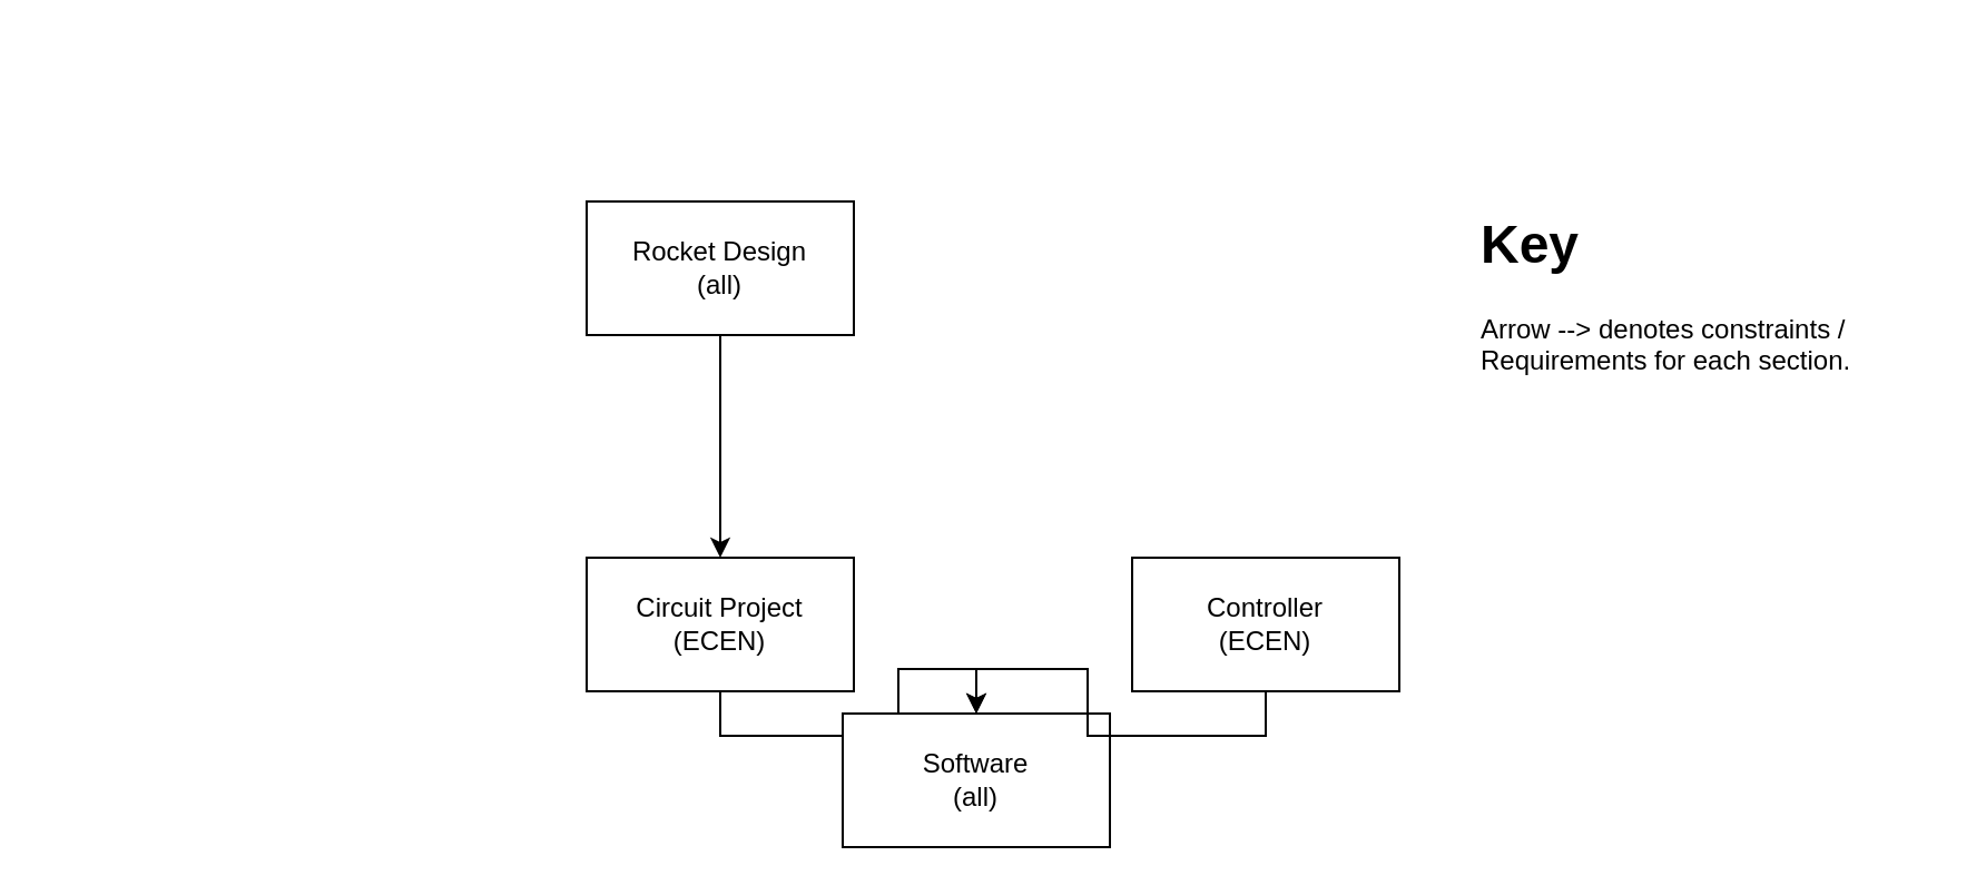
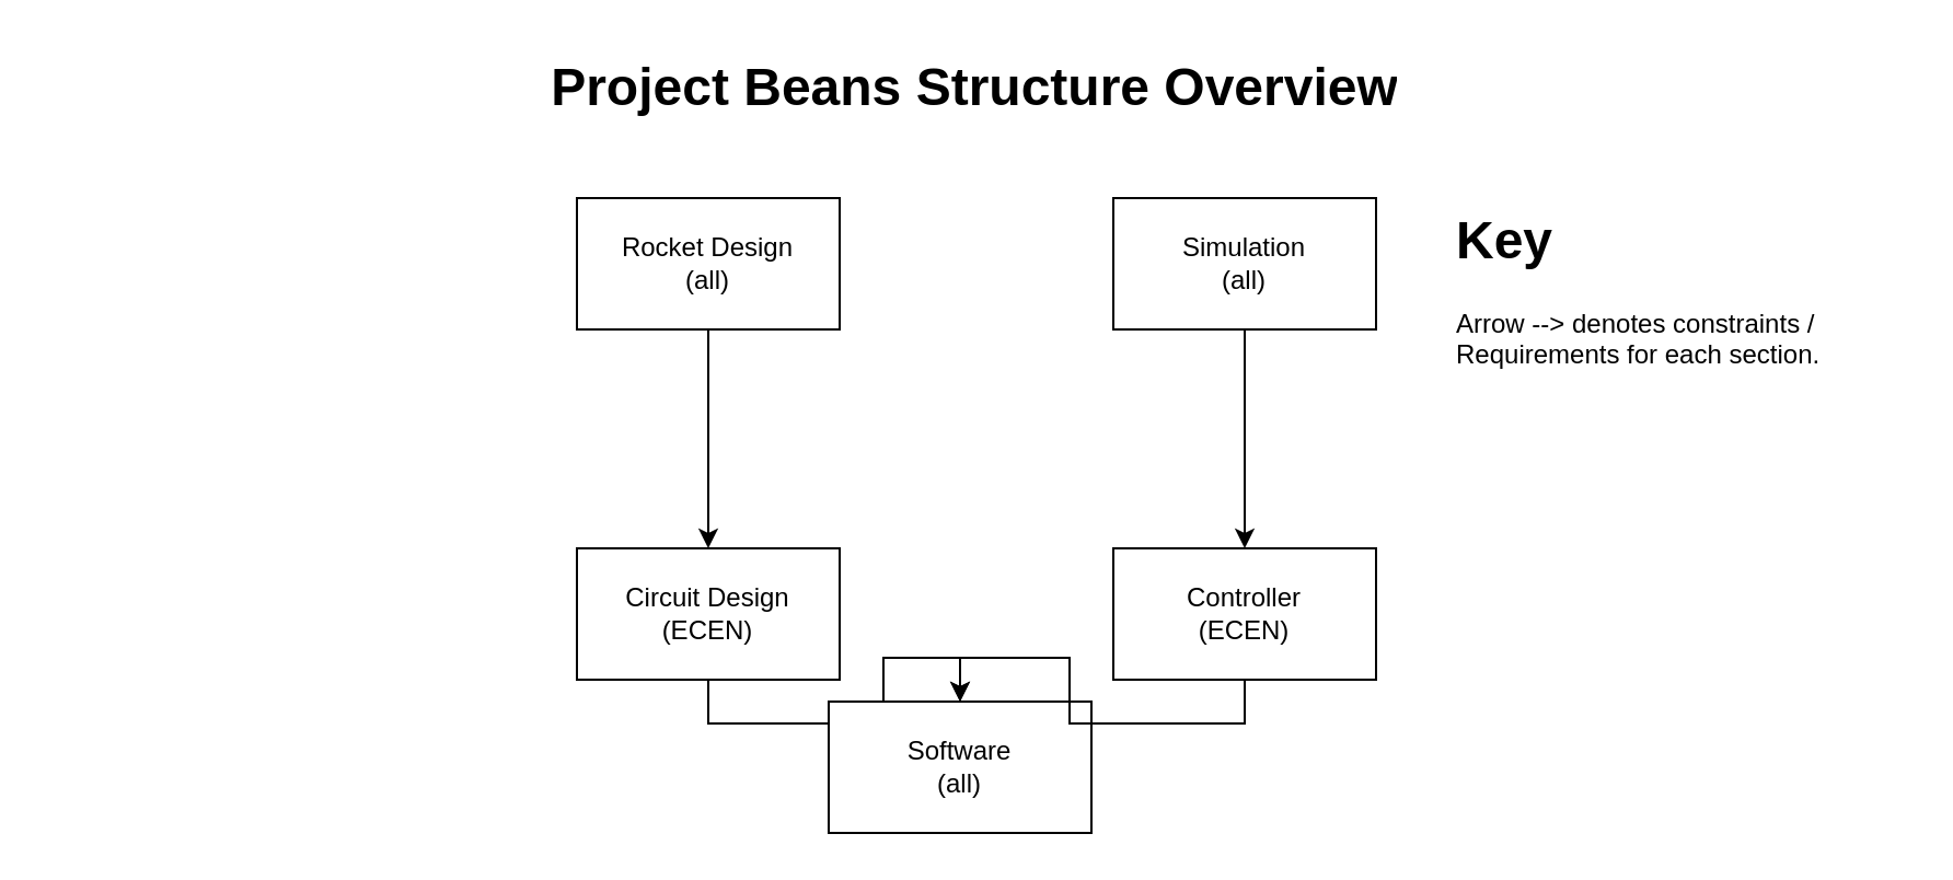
  <mxCell id="0" />
  <mxCell id="1" parent="0" />
  <mxCell id="2" style="edgeStyle=orthogonalEdgeStyle;rounded=0;orthogonalLoop=1;jettySize=auto;html=1;" edge="1" parent="1" source="3" target="4"><mxGeometry relative="1" as="geometry" /></mxCell>
- <mxCell id="3" value="Circuit Project&lt;br&gt;(ECEN)" style="rounded=0;whiteSpace=wrap;html=1;" vertex="1" parent="1"><mxGeometry x="263" y="250" width="120" height="60" as="geometry" /></mxCell>
+ <mxCell id="3" value="Circuit Design&lt;br&gt;(ECEN)" style="rounded=0;whiteSpace=wrap;html=1;" vertex="1" parent="1"><mxGeometry x="263" y="250" width="120" height="60" as="geometry" /></mxCell>
  <mxCell id="4" value="Software&lt;br&gt;(all)" style="rounded=0;whiteSpace=wrap;html=1;" vertex="1" parent="1"><mxGeometry x="378" y="320" width="120" height="60" as="geometry" /></mxCell>
  <mxCell id="5" style="edgeStyle=orthogonalEdgeStyle;rounded=0;orthogonalLoop=1;jettySize=auto;html=1;" edge="1" parent="1" source="6" target="3"><mxGeometry relative="1" as="geometry" /></mxCell>
  <mxCell id="6" value="Rocket Design&lt;br&gt;(all)" style="rounded=0;whiteSpace=wrap;html=1;" vertex="1" parent="1"><mxGeometry x="263" y="90" width="120" height="60" as="geometry" /></mxCell>
  <mxCell id="7" style="edgeStyle=orthogonalEdgeStyle;rounded=0;orthogonalLoop=1;jettySize=auto;html=1;exitX=0.5;exitY=1;exitDx=0;exitDy=0;" edge="1" parent="1" source="8" target="4"><mxGeometry relative="1" as="geometry" /></mxCell>
  <mxCell id="8" value="Controller&lt;br&gt;(ECEN)" style="rounded=0;whiteSpace=wrap;html=1;" vertex="1" parent="1"><mxGeometry x="508" y="250" width="120" height="60" as="geometry" /></mxCell>
+ <mxCell id="9" style="edgeStyle=orthogonalEdgeStyle;rounded=0;orthogonalLoop=1;jettySize=auto;html=1;" edge="1" parent="1" source="10" target="8"><mxGeometry relative="1" as="geometry" /></mxCell>
+ <mxCell id="10" value="Simulation&lt;br&gt;(all)" style="rounded=0;whiteSpace=wrap;html=1;" vertex="1" parent="1"><mxGeometry x="508" y="90" width="120" height="60" as="geometry" /></mxCell>
  <mxCell id="11" value="&lt;h1&gt;Key&lt;/h1&gt;&lt;p&gt;Arrow --&amp;gt; denotes constraints / Requirements for each section.&lt;/p&gt;" style="text;html=1;strokeColor=none;fillColor=none;spacing=5;spacingTop=-20;whiteSpace=wrap;overflow=hidden;rounded=0;" vertex="1" parent="1"><mxGeometry x="660" y="90" width="190" height="100" as="geometry" /></mxCell>
+ <mxCell id="12" value="&lt;h1&gt;Project Beans Structure Overview&lt;/h1&gt;" style="text;html=1;strokeColor=none;fillColor=none;spacing=5;spacingTop=-20;whiteSpace=wrap;overflow=hidden;rounded=0;align=center;" vertex="1" parent="1"><mxGeometry y="20" width="850" height="50" as="geometry" x="20" /></mxCell>
